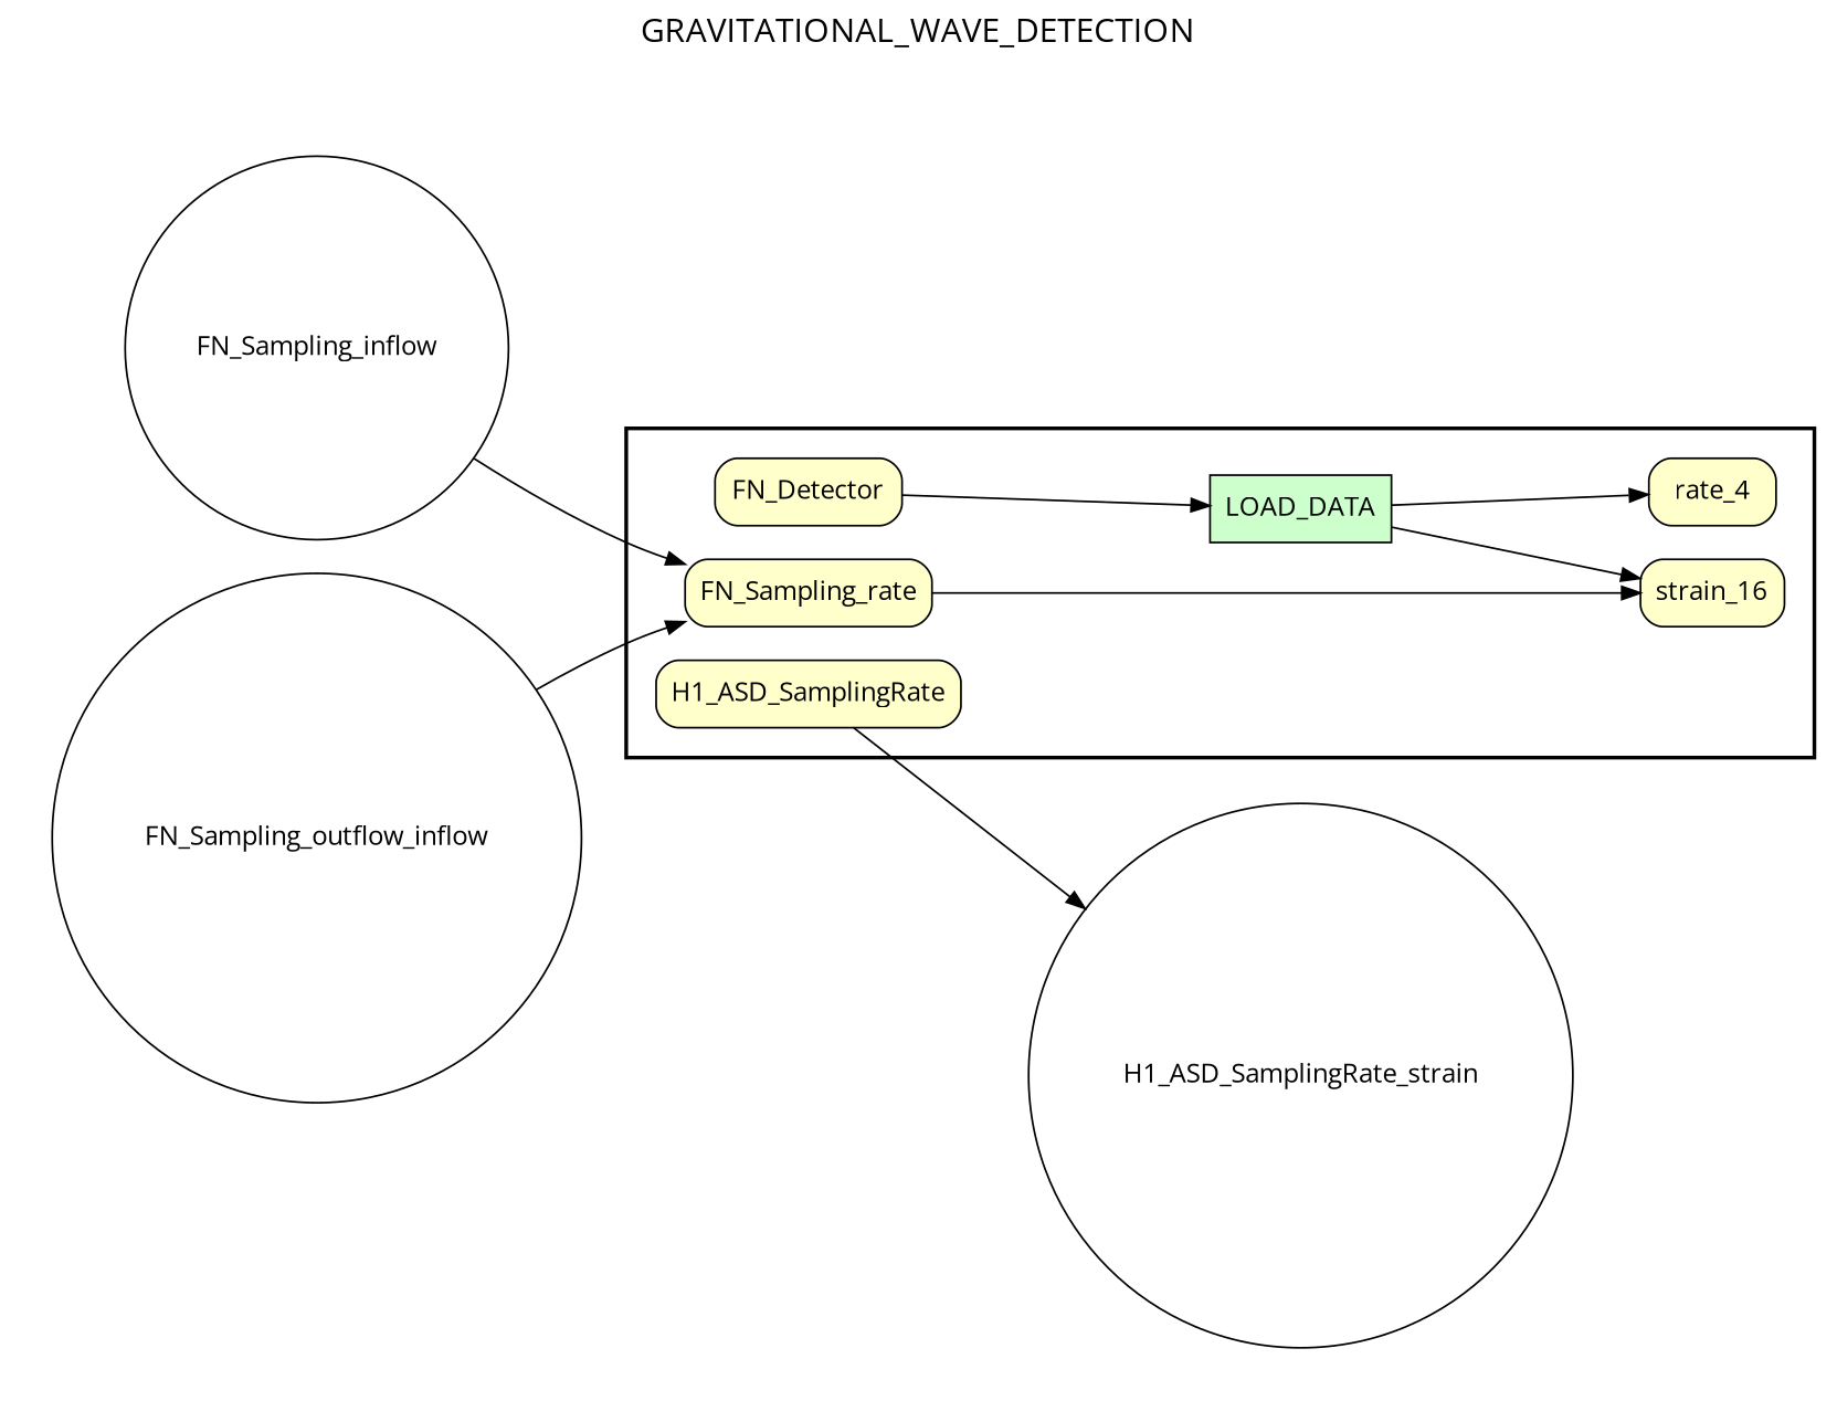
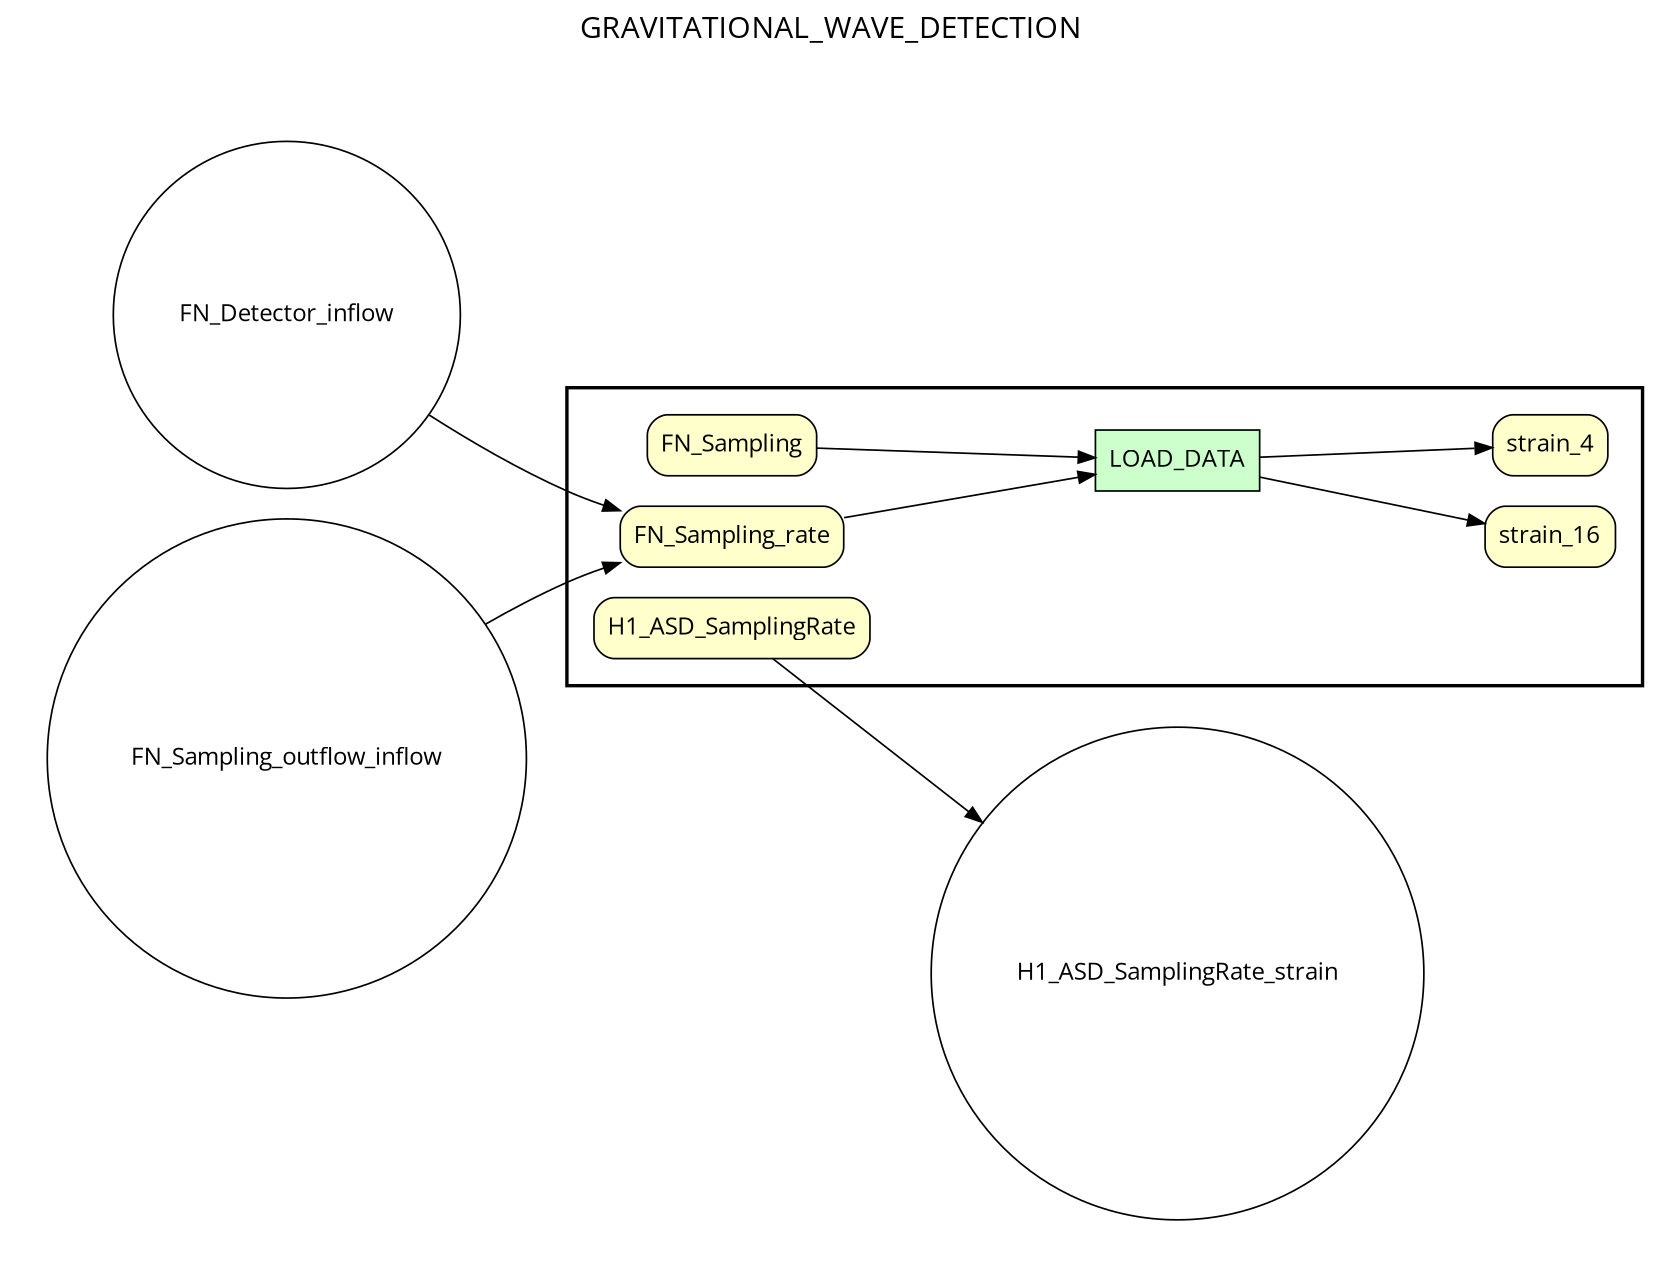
  digraph {
    fontname="Open Sans"
    fontsize=18
    label=GRAVITATIONAL_WAVE_DETECTION
    labelloc=t
    rankdir=LR
    node [fillcolor="#FFFFCC" fontname="Open Sans" peripheries=1 shape=box style="rounded,filled"]
    edge [fontname="Open Sans"]
    LOAD_DATA [fillcolor="#CCFFCC" style=filled]
-   FN_Detector
+   FN_Detector [label=FN_Sampling]
    FN_Sampling_rate
    strain_16
-   strain_4 [label=rate_4]
+   strain_4
    H1_ASD_SamplingRate
-   FN_Detector_inflow [fillcolor="#FFFFFF" shape=circle width=0.2 label=FN_Sampling_inflow style=""]
+   FN_Detector_inflow [fillcolor="#FFFFFF" shape=circle width=0.2 style=""]
    n8 [fillcolor="#FFFFFF" label=FN_Sampling_outflow_inflow shape=circle width=0.2 style=""]
    n9 [fillcolor="#FFFFFF" label=H1_ASD_SamplingRate_strain shape=circle width=0.2 style=""]
    subgraph cluster_1 {
      color=black
      label=""
      penwidth=2
      subgraph cluster_2 {
        color=white
        label=""
        penwidth=2
        LOAD_DATA
        FN_Detector
        FN_Sampling_rate
        strain_16
        strain_4
        H1_ASD_SamplingRate
      }
    }
    subgraph cluster_3 {
      color=white
      label=""
      penwidth=2
      subgraph cluster_4 {
        color=white
        label=""
        penwidth=2
        FN_Detector_inflow
        n8
      }
    }
    subgraph cluster_5 {
      color=white
      label=""
      penwidth=2
      subgraph cluster_6 {
        color=white
        label=""
        penwidth=2
        n9
      }
    }
    LOAD_DATA -> strain_16
    LOAD_DATA -> strain_4
    FN_Detector -> LOAD_DATA
-   FN_Sampling_rate -> strain_16
+   FN_Sampling_rate -> LOAD_DATA
    H1_ASD_SamplingRate -> n9
    FN_Detector_inflow -> FN_Sampling_rate
    n8 -> FN_Sampling_rate
  }
